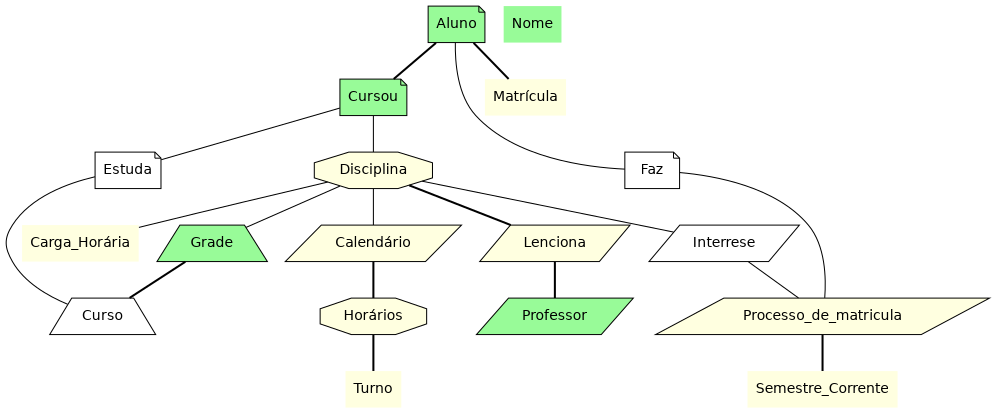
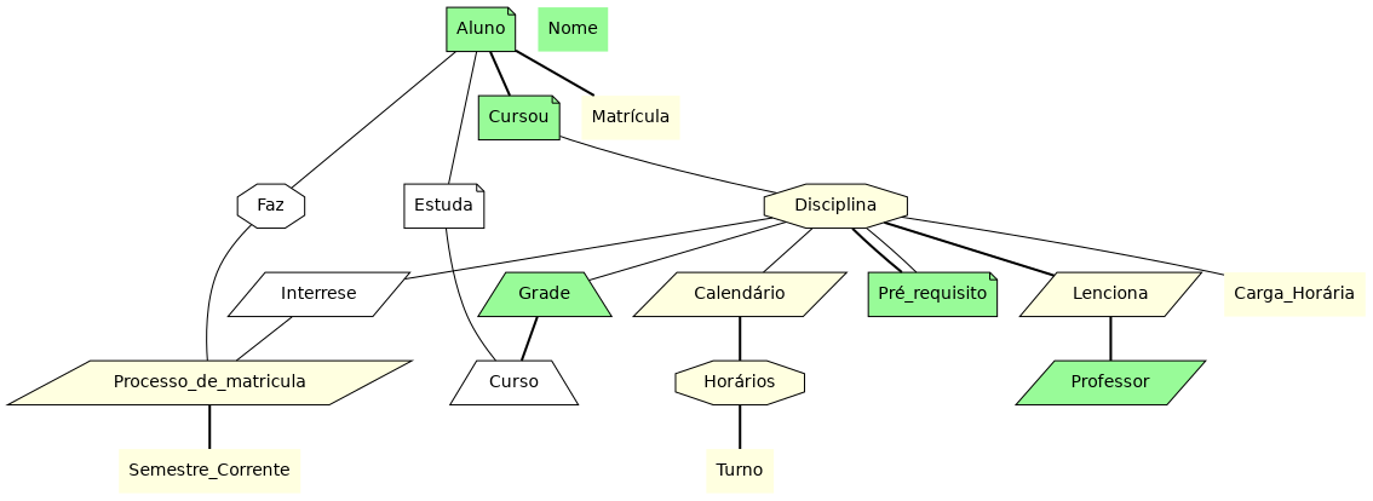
  graph {
    fontname="DejaVu Sans"
    node [fillcolor=lightyellow fontname="DejaVu Sans" shape=plaintext style=filled]
    edge [fontname="DejaVu Sans" style=solid]
    Aluno [fillcolor=palegreen shape=note]
    Cursou [fillcolor=palegreen shape=note]
-   Faz [fillcolor=white shape=note]
+   Faz [fillcolor=white shape=octagon]
    Estuda [fillcolor=white shape=note]
    "Matrícula"
    Disciplina [shape=octagon]
    Processo_de_matricula [shape=parallelogram]
    Curso [fillcolor=white shape=trapezium]
    Semestre_Corrente
    Interrese [fillcolor=white shape=parallelogram]
    "Calendário" [shape=parallelogram]
    Grade [fillcolor=palegreen shape=trapezium]
    Lenciona [shape=parallelogram]
+   "Pré_requisito" [fillcolor=palegreen shape=note]
    "Carga_Horária"
    "Horários" [shape=octagon]
    Professor [fillcolor=palegreen shape=parallelogram]
    Turno
    Nome [fillcolor=palegreen]
    Aluno -- Cursou [style=bold]
    Aluno -- Faz
-   Cursou -- Estuda
+   Aluno -- Estuda
    Aluno -- "Matrícula" [style=bold]
    Cursou -- Disciplina
    Faz -- Processo_de_matricula
    Estuda -- Curso
    Disciplina -- Interrese
    Disciplina -- "Calendário"
    Disciplina -- Grade
    Disciplina -- Lenciona [style=bold]
+   Disciplina -- "Pré_requisito" [style=bold]
    Disciplina -- "Carga_Horária"
    Processo_de_matricula -- Semestre_Corrente [style=bold]
    Interrese -- Processo_de_matricula
    "Calendário" -- "Horários" [style=bold]
    Grade -- Curso [style=bold]
    Lenciona -- Professor [style=bold]
+   "Pré_requisito" -- Disciplina
    "Horários" -- Turno [style=bold]
  }
